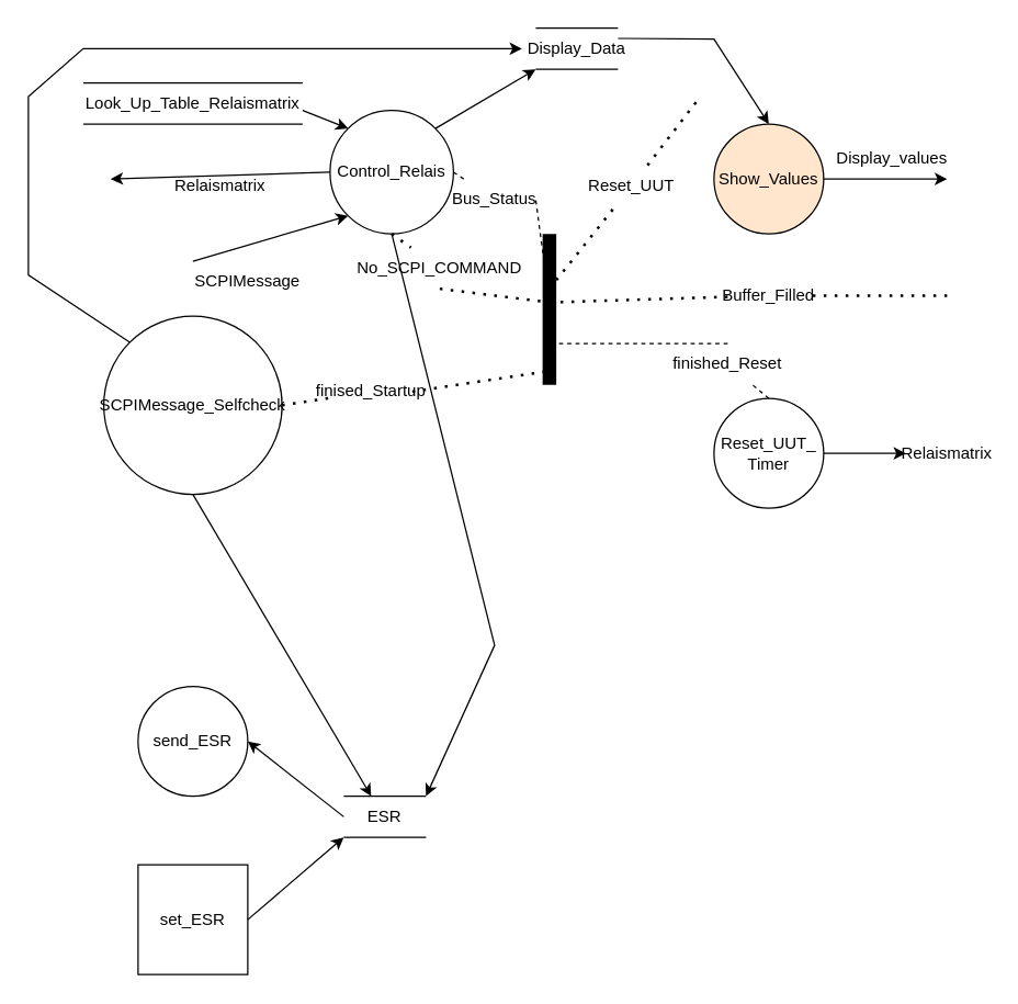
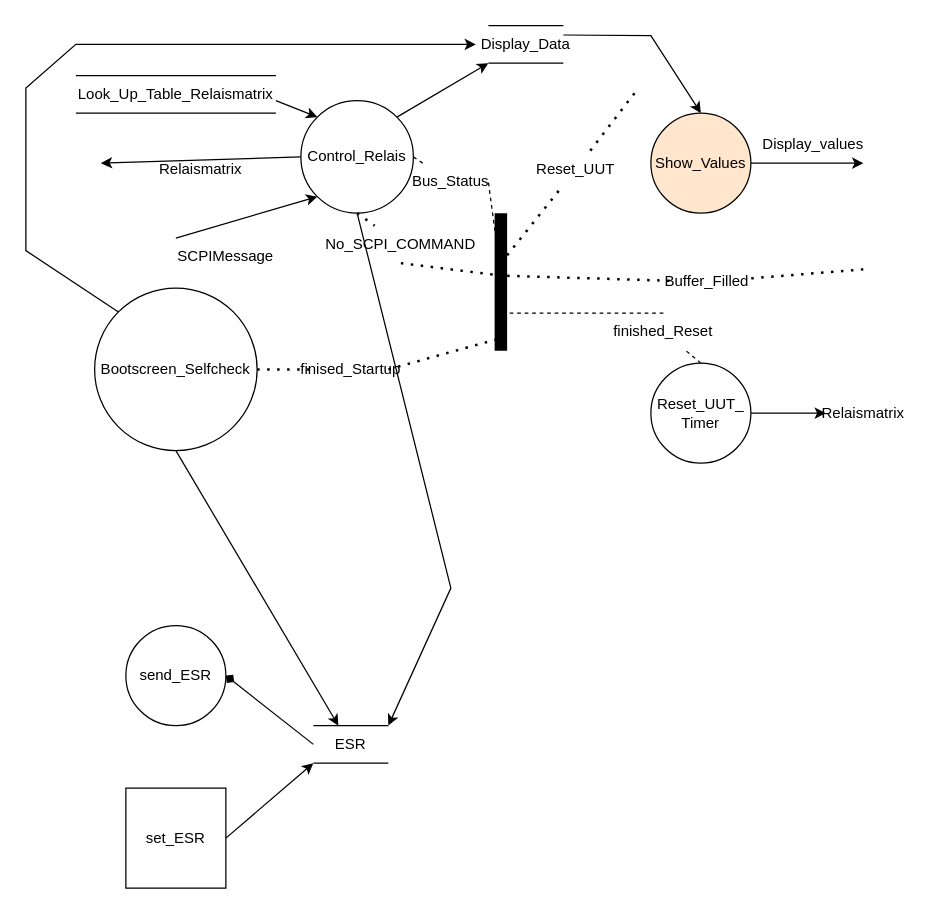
  <mxCell id="0" />
  <mxCell id="1" parent="0" />
  <mxCell id="2" value="Control_Relais" style="ellipse;whiteSpace=wrap;html=1;aspect=fixed;" parent="1" vertex="1"><mxGeometry x="240" y="80" width="90" height="90" as="geometry" /></mxCell>
  <mxCell id="3" value="" style="endArrow=none;html=1;rounded=0;" parent="1" edge="1"><mxGeometry width="50" height="50" relative="1" as="geometry"><mxPoint x="220" y="60" as="sourcePoint" /><mxPoint x="60" y="60" as="targetPoint" /></mxGeometry></mxCell>
  <mxCell id="4" value="" style="endArrow=none;html=1;rounded=0;" parent="1" edge="1"><mxGeometry width="50" height="50" relative="1" as="geometry"><mxPoint x="60" y="90" as="sourcePoint" /><mxPoint x="220" y="90" as="targetPoint" /></mxGeometry></mxCell>
  <mxCell id="5" value="Look_Up_Table_Relaismatrix" style="text;html=1;strokeColor=none;fillColor=none;align=center;verticalAlign=middle;whiteSpace=wrap;rounded=0;" parent="1" vertex="1"><mxGeometry x="110" y="60" width="60" height="30" as="geometry" /></mxCell>
  <mxCell id="6" value="" style="endArrow=classic;html=1;rounded=0;entryX=0;entryY=0;entryDx=0;entryDy=0;" parent="1" target="2" edge="1"><mxGeometry width="50" height="50" relative="1" as="geometry"><mxPoint x="220" y="80" as="sourcePoint" /><mxPoint x="390" y="290" as="targetPoint" /></mxGeometry></mxCell>
  <mxCell id="7" value="Show_Values" style="ellipse;whiteSpace=wrap;html=1;aspect=fixed;fillColor=#ffe6cc;" parent="1" vertex="1"><mxGeometry x="520" y="90" width="80" height="80" as="geometry" /></mxCell>
  <mxCell id="8" value="" style="endArrow=classic;html=1;rounded=0;exitX=1;exitY=0.5;exitDx=0;exitDy=0;" parent="1" source="7" edge="1"><mxGeometry width="50" height="50" relative="1" as="geometry"><mxPoint x="340" y="340" as="sourcePoint" /><mxPoint x="690" y="130" as="targetPoint" /></mxGeometry></mxCell>
  <mxCell id="9" value="send_ESR" style="ellipse;whiteSpace=wrap;html=1;aspect=fixed;" parent="1" vertex="1"><mxGeometry x="100" y="500" width="80" height="80" as="geometry" /></mxCell>
  <mxCell id="10" value="ESR" style="text;html=1;strokeColor=none;fillColor=none;align=center;verticalAlign=middle;whiteSpace=wrap;rounded=0;" parent="1" vertex="1"><mxGeometry x="250" y="580" width="60" height="30" as="geometry" /></mxCell>
  <mxCell id="11" value="" style="endArrow=none;html=1;rounded=0;exitX=0;exitY=0;exitDx=0;exitDy=0;entryX=1;entryY=0;entryDx=0;entryDy=0;" parent="1" source="10" target="10" edge="1"><mxGeometry width="50" height="50" relative="1" as="geometry"><mxPoint x="350" y="630" as="sourcePoint" /><mxPoint x="300" y="580" as="targetPoint" /></mxGeometry></mxCell>
  <mxCell id="12" value="" style="endArrow=none;html=1;rounded=0;entryX=1;entryY=1;entryDx=0;entryDy=0;exitX=0;exitY=1;exitDx=0;exitDy=0;" parent="1" source="10" target="10" edge="1"><mxGeometry width="50" height="50" relative="1" as="geometry"><mxPoint x="250" y="620" as="sourcePoint" /><mxPoint x="310" y="620" as="targetPoint" /></mxGeometry></mxCell>
- <mxCell id="13" value="" style="endArrow=classic;html=1;rounded=0;entryX=1;entryY=0.5;entryDx=0;entryDy=0;exitX=0;exitY=0.5;exitDx=0;exitDy=0;" parent="1" source="10" target="9" edge="1"><mxGeometry width="50" height="50" relative="1" as="geometry"><mxPoint x="350" y="630" as="sourcePoint" /><mxPoint x="400" y="580" as="targetPoint" /></mxGeometry></mxCell>
+ <mxCell id="13" value="" style="endArrow=diamond;html=1;rounded=0;entryX=1;entryY=0.5;entryDx=0;entryDy=0;exitX=0;exitY=0.5;exitDx=0;exitDy=0;" parent="1" source="10" target="9" edge="1"><mxGeometry width="50" height="50" relative="1" as="geometry"><mxPoint x="350" y="630" as="sourcePoint" /><mxPoint x="400" y="580" as="targetPoint" /></mxGeometry></mxCell>
  <mxCell id="14" value="set_ESR" style="whiteSpace=wrap;html=1;aspect=fixed;rounded=0;" parent="1" vertex="1"><mxGeometry x="100" y="630" width="80" height="80" as="geometry" /></mxCell>
  <mxCell id="15" value="" style="endArrow=classic;html=1;rounded=0;exitX=1;exitY=0.5;exitDx=0;exitDy=0;entryX=0;entryY=1;entryDx=0;entryDy=0;" parent="1" source="14" target="10" edge="1"><mxGeometry width="50" height="50" relative="1" as="geometry"><mxPoint x="350" y="630" as="sourcePoint" /><mxPoint x="400" y="580" as="targetPoint" /></mxGeometry></mxCell>
  <mxCell id="16" value="" style="endArrow=none;html=1;rounded=0;strokeWidth=10;" parent="1" edge="1"><mxGeometry width="50" height="50" relative="1" as="geometry"><mxPoint x="400" y="280" as="sourcePoint" /><mxPoint x="400" y="170" as="targetPoint" /></mxGeometry></mxCell>
  <mxCell id="17" value="" style="endArrow=none;dashed=1;html=1;dashPattern=1 3;strokeWidth=2;rounded=0;startArrow=none;" parent="1" source="33" edge="1"><mxGeometry width="50" height="50" relative="1" as="geometry"><mxPoint x="360" y="60" as="sourcePoint" /><mxPoint x="400" y="220" as="targetPoint" /></mxGeometry></mxCell>
  <mxCell id="18" value="" style="endArrow=classic;html=1;rounded=0;strokeWidth=1;exitX=0;exitY=0.5;exitDx=0;exitDy=0;" parent="1" source="2" edge="1"><mxGeometry width="50" height="50" relative="1" as="geometry"><mxPoint x="340" y="340" as="sourcePoint" /><mxPoint x="80" y="130" as="targetPoint" /></mxGeometry></mxCell>
  <mxCell id="19" value="Relaismatrix" style="text;html=1;strokeColor=none;fillColor=none;align=center;verticalAlign=middle;whiteSpace=wrap;rounded=0;" parent="1" vertex="1"><mxGeometry x="130" y="120" width="60" height="30" as="geometry" /></mxCell>
  <mxCell id="20" value="" style="endArrow=none;dashed=1;html=1;dashPattern=1 3;strokeWidth=2;rounded=0;exitX=0.5;exitY=1;exitDx=0;exitDy=0;startArrow=none;" parent="1" source="43" edge="1"><mxGeometry width="50" height="50" relative="1" as="geometry"><mxPoint x="410" y="340" as="sourcePoint" /><mxPoint x="400" y="220" as="targetPoint" /></mxGeometry></mxCell>
  <mxCell id="21" value="" style="endArrow=none;dashed=1;html=1;dashPattern=1 3;strokeWidth=2;rounded=0;startArrow=none;" parent="1" source="31" edge="1"><mxGeometry width="50" height="50" relative="1" as="geometry"><mxPoint x="400" y="210" as="sourcePoint" /><mxPoint x="510" y="70" as="targetPoint" /></mxGeometry></mxCell>
  <mxCell id="22" value="Reset_UUT_&lt;br&gt;Timer" style="ellipse;whiteSpace=wrap;html=1;aspect=fixed;" parent="1" vertex="1"><mxGeometry x="520" y="290" width="80" height="80" as="geometry" /></mxCell>
  <mxCell id="23" value="" style="endArrow=classic;html=1;rounded=0;strokeWidth=1;exitX=1;exitY=0.5;exitDx=0;exitDy=0;" parent="1" source="22" target="24" edge="1"><mxGeometry width="50" height="50" relative="1" as="geometry"><mxPoint x="610" y="330" as="sourcePoint" /><mxPoint x="690" y="330" as="targetPoint" /></mxGeometry></mxCell>
  <mxCell id="24" value="Relaismatrix" style="text;html=1;strokeColor=none;fillColor=none;align=center;verticalAlign=middle;whiteSpace=wrap;rounded=0;" parent="1" vertex="1"><mxGeometry x="660" y="315" width="60" height="30" as="geometry" /></mxCell>
  <mxCell id="25" value="" style="endArrow=classic;html=1;rounded=0;strokeWidth=1;entryX=0;entryY=1;entryDx=0;entryDy=0;" parent="1" target="2" edge="1"><mxGeometry width="50" height="50" relative="1" as="geometry"><mxPoint x="140" y="190" as="sourcePoint" /><mxPoint x="400" y="350" as="targetPoint" /></mxGeometry></mxCell>
  <mxCell id="26" value="Display_values" style="text;html=1;strokeColor=none;fillColor=none;align=center;verticalAlign=middle;whiteSpace=wrap;rounded=0;" parent="1" vertex="1"><mxGeometry x="620" y="100" width="60" height="30" as="geometry" /></mxCell>
  <mxCell id="27" value="SCPIMessage" style="text;html=1;strokeColor=none;fillColor=none;align=center;verticalAlign=middle;whiteSpace=wrap;rounded=0;" parent="1" vertex="1"><mxGeometry x="150" y="190" width="60" height="30" as="geometry" /></mxCell>
  <mxCell id="28" value="" style="endArrow=none;dashed=1;html=1;rounded=0;entryX=1;entryY=0.5;entryDx=0;entryDy=0;startArrow=none;" parent="1" source="29" target="2" edge="1"><mxGeometry width="50" height="50" relative="1" as="geometry"><mxPoint x="400" y="220" as="sourcePoint" /><mxPoint x="420" y="360" as="targetPoint" /></mxGeometry></mxCell>
  <mxCell id="29" value="Bus_Status" style="text;html=1;strokeColor=none;fillColor=none;align=center;verticalAlign=middle;whiteSpace=wrap;rounded=0;" parent="1" vertex="1"><mxGeometry x="330" y="130" width="60" height="30" as="geometry" /></mxCell>
  <mxCell id="30" value="" style="endArrow=none;dashed=1;html=1;rounded=0;entryX=1;entryY=0.5;entryDx=0;entryDy=0;" parent="1" target="29" edge="1"><mxGeometry width="50" height="50" relative="1" as="geometry"><mxPoint x="400" y="220" as="sourcePoint" /><mxPoint x="330" y="125" as="targetPoint" /></mxGeometry></mxCell>
  <mxCell id="31" value="Reset_UUT" style="text;html=1;strokeColor=none;fillColor=none;align=center;verticalAlign=middle;whiteSpace=wrap;rounded=0;" parent="1" vertex="1"><mxGeometry x="430" y="120" width="60" height="30" as="geometry" /></mxCell>
  <mxCell id="32" value="" style="endArrow=none;dashed=1;html=1;dashPattern=1 3;strokeWidth=2;rounded=0;" parent="1" target="31" edge="1"><mxGeometry width="50" height="50" relative="1" as="geometry"><mxPoint x="400" y="210" as="sourcePoint" /><mxPoint x="510" y="70" as="targetPoint" /></mxGeometry></mxCell>
- <mxCell id="33" value="Buffer_Filled" style="text;html=1;strokeColor=none;fillColor=none;align=center;verticalAlign=middle;whiteSpace=wrap;rounded=0;" parent="1" vertex="1"><mxGeometry x="530" y="200" width="60" height="30" as="geometry" /></mxCell>
+ <mxCell id="33" value="Buffer_Filled" style="text;html=1;strokeColor=none;fillColor=none;align=center;verticalAlign=middle;whiteSpace=wrap;rounded=0;" parent="1" vertex="1"><mxGeometry x="535" y="210" width="60" height="30" as="geometry" /></mxCell>
  <mxCell id="34" value="" style="endArrow=none;dashed=1;html=1;dashPattern=1 3;strokeWidth=2;rounded=0;" parent="1" target="33" edge="1"><mxGeometry width="50" height="50" relative="1" as="geometry"><mxPoint x="690" y="215" as="sourcePoint" /><mxPoint x="400" y="170" as="targetPoint" /></mxGeometry></mxCell>
  <mxCell id="35" value="" style="endArrow=none;dashed=1;html=1;rounded=0;exitX=0.5;exitY=0;exitDx=0;exitDy=0;startArrow=none;" parent="1" source="36" edge="1"><mxGeometry width="50" height="50" relative="1" as="geometry"><mxPoint x="370" y="380" as="sourcePoint" /><mxPoint x="400" y="250" as="targetPoint" /></mxGeometry></mxCell>
  <mxCell id="36" value="finished_Reset" style="text;html=1;strokeColor=none;fillColor=none;align=center;verticalAlign=middle;whiteSpace=wrap;rounded=0;" parent="1" vertex="1"><mxGeometry x="500" y="250" width="60" height="30" as="geometry" /></mxCell>
  <mxCell id="37" value="" style="endArrow=none;dashed=1;html=1;rounded=0;exitX=0.5;exitY=0;exitDx=0;exitDy=0;" parent="1" source="22" target="36" edge="1"><mxGeometry width="50" height="50" relative="1" as="geometry"><mxPoint x="560" y="290" as="sourcePoint" /><mxPoint x="400" y="250" as="targetPoint" /></mxGeometry></mxCell>
- <mxCell id="38" value="SCPIMessage_Selfcheck" style="ellipse;whiteSpace=wrap;html=1;aspect=fixed;" parent="1" vertex="1"><mxGeometry x="75" y="230" width="130" height="130" as="geometry" /></mxCell>
+ <mxCell id="38" value="Bootscreen_Selfcheck" style="ellipse;whiteSpace=wrap;html=1;aspect=fixed;" parent="1" vertex="1"><mxGeometry x="75" y="230" width="130" height="130" as="geometry" /></mxCell>
  <mxCell id="39" value="" style="endArrow=classic;html=1;rounded=0;exitX=0.5;exitY=1;exitDx=0;exitDy=0;" parent="1" source="38" edge="1"><mxGeometry width="50" height="50" relative="1" as="geometry"><mxPoint x="370" y="380" as="sourcePoint" /><mxPoint x="270" y="580" as="targetPoint" /></mxGeometry></mxCell>
  <mxCell id="40" value="" style="endArrow=none;dashed=1;html=1;dashPattern=1 3;strokeWidth=2;rounded=0;exitX=1;exitY=0.5;exitDx=0;exitDy=0;startArrow=none;" parent="1" source="41" edge="1"><mxGeometry width="50" height="50" relative="1" as="geometry"><mxPoint x="370" y="380" as="sourcePoint" /><mxPoint x="400" y="270" as="targetPoint" /></mxGeometry></mxCell>
- <mxCell id="41" value="finised_Startup" style="text;html=1;strokeColor=none;fillColor=none;align=center;verticalAlign=middle;whiteSpace=wrap;rounded=0;" parent="1" vertex="1"><mxGeometry x="240" y="270" width="60" height="30" as="geometry" /></mxCell>
+ <mxCell id="41" value="finised_Startup" style="text;html=1;strokeColor=none;fillColor=none;align=center;verticalAlign=middle;whiteSpace=wrap;rounded=0;" parent="1" vertex="1"><mxGeometry x="250" y="280" width="60" height="30" as="geometry" /></mxCell>
  <mxCell id="42" value="" style="endArrow=none;dashed=1;html=1;dashPattern=1 3;strokeWidth=2;rounded=0;exitX=1;exitY=0.5;exitDx=0;exitDy=0;" parent="1" source="38" target="41" edge="1"><mxGeometry width="50" height="50" relative="1" as="geometry"><mxPoint x="205" y="295" as="sourcePoint" /><mxPoint x="400" y="270" as="targetPoint" /></mxGeometry></mxCell>
  <mxCell id="43" value="No_SCPI_COMMAND" style="text;html=1;strokeColor=none;fillColor=none;align=center;verticalAlign=middle;whiteSpace=wrap;rounded=0;rotation=0;" parent="1" vertex="1"><mxGeometry x="290" y="180" width="60" height="30" as="geometry" /></mxCell>
  <mxCell id="44" value="" style="endArrow=none;dashed=1;html=1;dashPattern=1 3;strokeWidth=2;rounded=0;exitX=0.5;exitY=1;exitDx=0;exitDy=0;" parent="1" source="2" target="43" edge="1"><mxGeometry width="50" height="50" relative="1" as="geometry"><mxPoint x="285" y="170" as="sourcePoint" /><mxPoint x="400" y="220" as="targetPoint" /></mxGeometry></mxCell>
  <mxCell id="45" value="Display_Data" style="text;html=1;strokeColor=none;fillColor=none;align=center;verticalAlign=middle;whiteSpace=wrap;rounded=0;" parent="1" vertex="1"><mxGeometry x="390" y="20" width="60" height="30" as="geometry" /></mxCell>
  <mxCell id="46" value="" style="endArrow=none;html=1;rounded=0;entryX=0;entryY=1;entryDx=0;entryDy=0;exitX=1;exitY=1;exitDx=0;exitDy=0;" parent="1" source="45" target="45" edge="1"><mxGeometry width="50" height="50" relative="1" as="geometry"><mxPoint x="370" y="410" as="sourcePoint" /><mxPoint x="420" y="360" as="targetPoint" /></mxGeometry></mxCell>
  <mxCell id="47" value="" style="endArrow=none;html=1;rounded=0;entryX=0;entryY=0;entryDx=0;entryDy=0;exitX=1;exitY=0;exitDx=0;exitDy=0;" parent="1" source="45" target="45" edge="1"><mxGeometry width="50" height="50" relative="1" as="geometry"><mxPoint x="370" y="410" as="sourcePoint" /><mxPoint x="420" y="360" as="targetPoint" /></mxGeometry></mxCell>
  <mxCell id="48" value="" style="endArrow=classic;html=1;rounded=0;exitX=0;exitY=0;exitDx=0;exitDy=0;" parent="1" source="38" edge="1"><mxGeometry width="50" height="50" relative="1" as="geometry"><mxPoint x="370" y="410" as="sourcePoint" /><mxPoint x="380" y="35" as="targetPoint" /><Array as="points"><mxPoint x="20" y="200" /><mxPoint x="20" y="70" /><mxPoint x="60" y="35" /></Array></mxGeometry></mxCell>
  <mxCell id="49" value="" style="endArrow=classic;html=1;rounded=0;entryX=0;entryY=1;entryDx=0;entryDy=0;exitX=1;exitY=0;exitDx=0;exitDy=0;" parent="1" source="2" target="45" edge="1"><mxGeometry width="50" height="50" relative="1" as="geometry"><mxPoint x="370" y="410" as="sourcePoint" /><mxPoint x="420" y="360" as="targetPoint" /></mxGeometry></mxCell>
  <mxCell id="50" value="" style="endArrow=classic;html=1;rounded=0;entryX=0.5;entryY=0;entryDx=0;entryDy=0;exitX=1;exitY=0.25;exitDx=0;exitDy=0;" parent="1" source="45" target="7" edge="1"><mxGeometry width="50" height="50" relative="1" as="geometry"><mxPoint x="370" y="410" as="sourcePoint" /><mxPoint x="420" y="360" as="targetPoint" /><Array as="points"><mxPoint x="520" y="28" /></Array></mxGeometry></mxCell>
  <mxCell id="51" value="" style="endArrow=classic;html=1;rounded=0;exitX=0.5;exitY=1;exitDx=0;exitDy=0;entryX=1;entryY=0;entryDx=0;entryDy=0;" parent="1" source="2" target="10" edge="1"><mxGeometry width="50" height="50" relative="1" as="geometry"><mxPoint x="390" y="350" as="sourcePoint" /><mxPoint x="340" y="360" as="targetPoint" /><Array as="points"><mxPoint x="360" y="470" /></Array></mxGeometry></mxCell>
